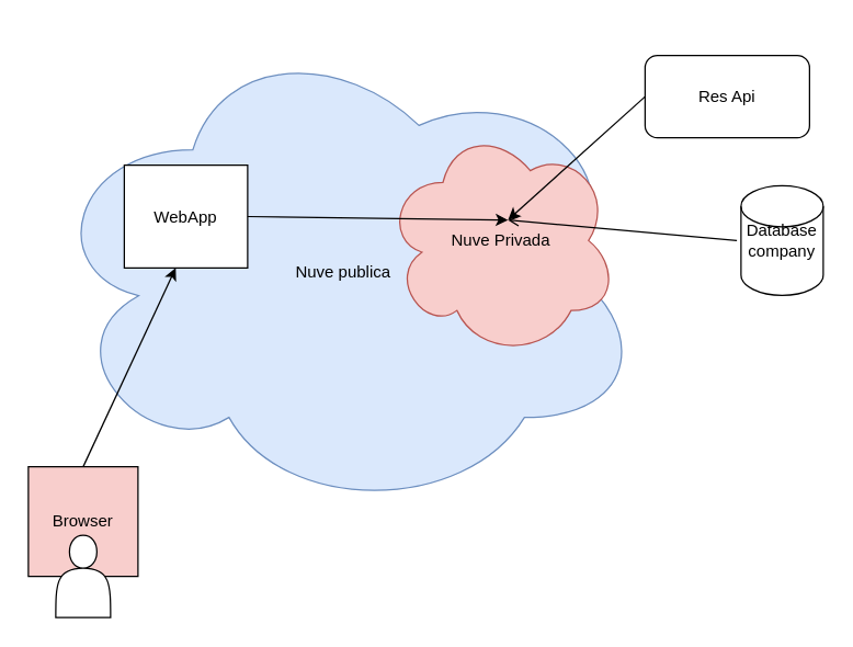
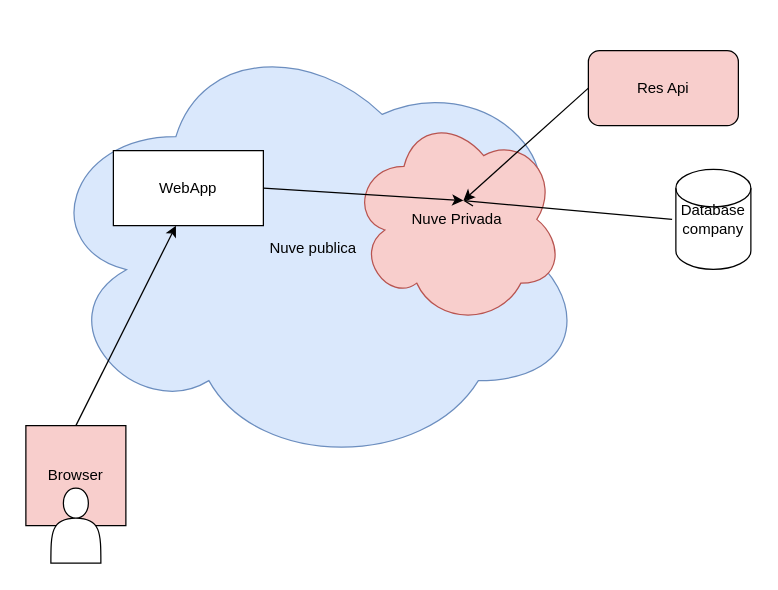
  <mxCell id="0" />
  <mxCell id="1" parent="0" />
  <mxCell id="2" value="Browser" style="whiteSpace=wrap;html=1;aspect=fixed;fillColor=#f8cecc;" vertex="1" parent="1"><mxGeometry x="20" y="340" width="80" height="80" as="geometry" /></mxCell>
  <mxCell id="3" value="Nuve publica" style="ellipse;shape=cloud;whiteSpace=wrap;html=1;fillColor=#dae8fc;strokeColor=#6c8ebf;" vertex="1" parent="1"><mxGeometry x="30" y="20" width="440" height="355" as="geometry" /></mxCell>
  <mxCell id="4" value="Nuve Privada" style="ellipse;shape=cloud;whiteSpace=wrap;html=1;fillColor=#f8cecc;strokeColor=#b85450;" vertex="1" parent="1"><mxGeometry x="280" y="90" width="170" height="170" as="geometry" /></mxCell>
  <mxCell id="5" value="Database&lt;br&gt;company" style="shape=cylinder2;whiteSpace=wrap;html=1;boundedLbl=1;backgroundOutline=1;size=15;" vertex="1" parent="1"><mxGeometry x="540" y="135" width="60" height="80" as="geometry" /></mxCell>
  <mxCell id="6" value="" style="endArrow=open;html=1;exitX=-0.05;exitY=0.5;exitDx=0;exitDy=0;exitPerimeter=0;entryX=0.529;entryY=0.412;entryDx=0;entryDy=0;entryPerimeter=0;" edge="1" parent="1" source="5" target="4"><mxGeometry width="50" height="50" relative="1" as="geometry"><mxPoint x="260" y="270" as="sourcePoint" /><mxPoint x="310" y="220" as="targetPoint" /></mxGeometry></mxCell>
- <mxCell id="7" value="Res Api" style="rounded=1;whiteSpace=wrap;html=1;" vertex="1" parent="1"><mxGeometry x="470" y="40" width="120" height="60" as="geometry" /></mxCell>
+ <mxCell id="7" value="Res Api" style="rounded=1;whiteSpace=wrap;html=1;fillColor=#f8cecc;" vertex="1" parent="1"><mxGeometry x="470" y="40" width="120" height="60" as="geometry" /></mxCell>
  <mxCell id="8" value="" style="endArrow=classic;html=1;exitX=0;exitY=0.5;exitDx=0;exitDy=0;" edge="1" parent="1" source="7"><mxGeometry width="50" height="50" relative="1" as="geometry"><mxPoint x="260" y="270" as="sourcePoint" /><mxPoint x="370" y="160" as="targetPoint" /></mxGeometry></mxCell>
- <mxCell id="9" value="WebApp" style="rounded=0;whiteSpace=wrap;html=1;" vertex="1" parent="1"><mxGeometry x="90" y="120" width="90" height="75" as="geometry" /></mxCell>
+ <mxCell id="9" value="WebApp" style="rounded=0;whiteSpace=wrap;html=1;" vertex="1" parent="1"><mxGeometry x="90" y="120" width="120" height="60" as="geometry" /></mxCell>
  <mxCell id="10" value="" style="endArrow=classic;html=1;exitX=1;exitY=0.5;exitDx=0;exitDy=0;" edge="1" parent="1" source="9"><mxGeometry width="50" height="50" relative="1" as="geometry"><mxPoint x="260" y="270" as="sourcePoint" /><mxPoint x="370" y="160" as="targetPoint" /></mxGeometry></mxCell>
  <mxCell id="11" value="" style="shape=actor;whiteSpace=wrap;html=1;" vertex="1" parent="1"><mxGeometry x="40" y="390" width="40" height="60" as="geometry" /></mxCell>
  <mxCell id="12" value="" style="endArrow=classic;html=1;exitX=0.5;exitY=0;exitDx=0;exitDy=0;entryX=0.417;entryY=1;entryDx=0;entryDy=0;entryPerimeter=0;" edge="1" parent="1" source="2" target="9"><mxGeometry width="50" height="50" relative="1" as="geometry"><mxPoint x="260" y="270" as="sourcePoint" /><mxPoint x="310" y="220" as="targetPoint" /></mxGeometry></mxCell>
